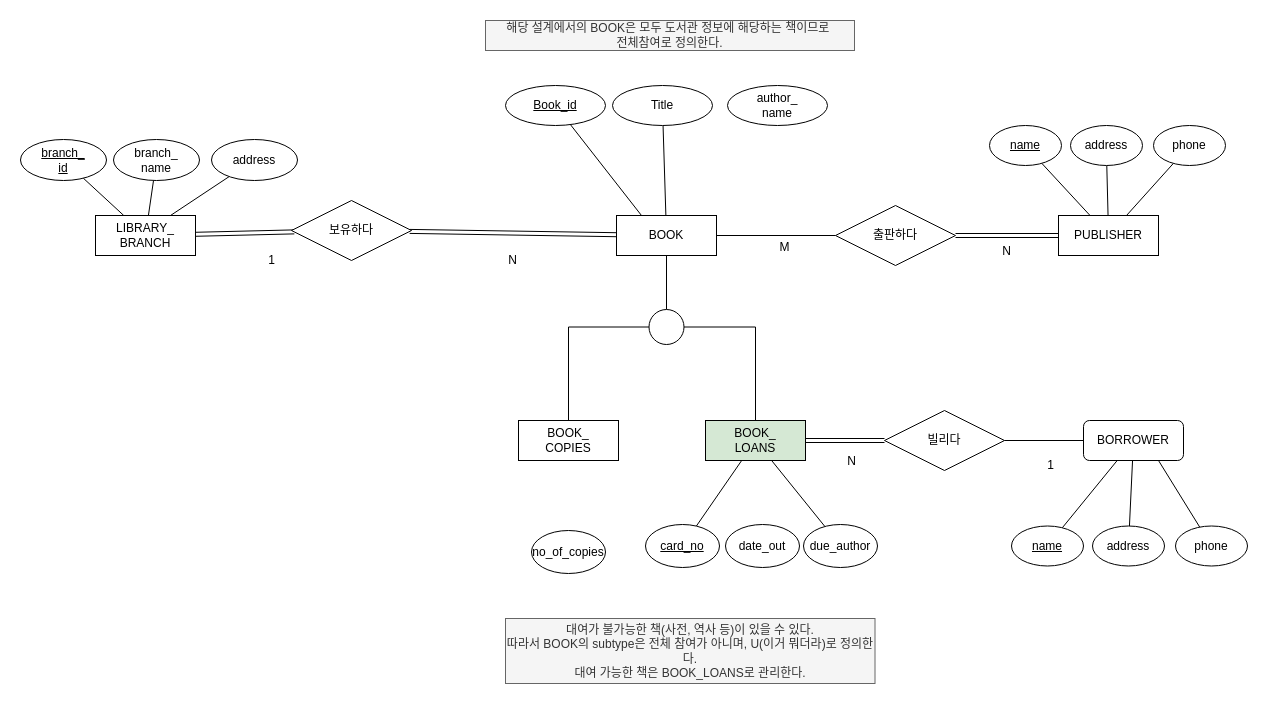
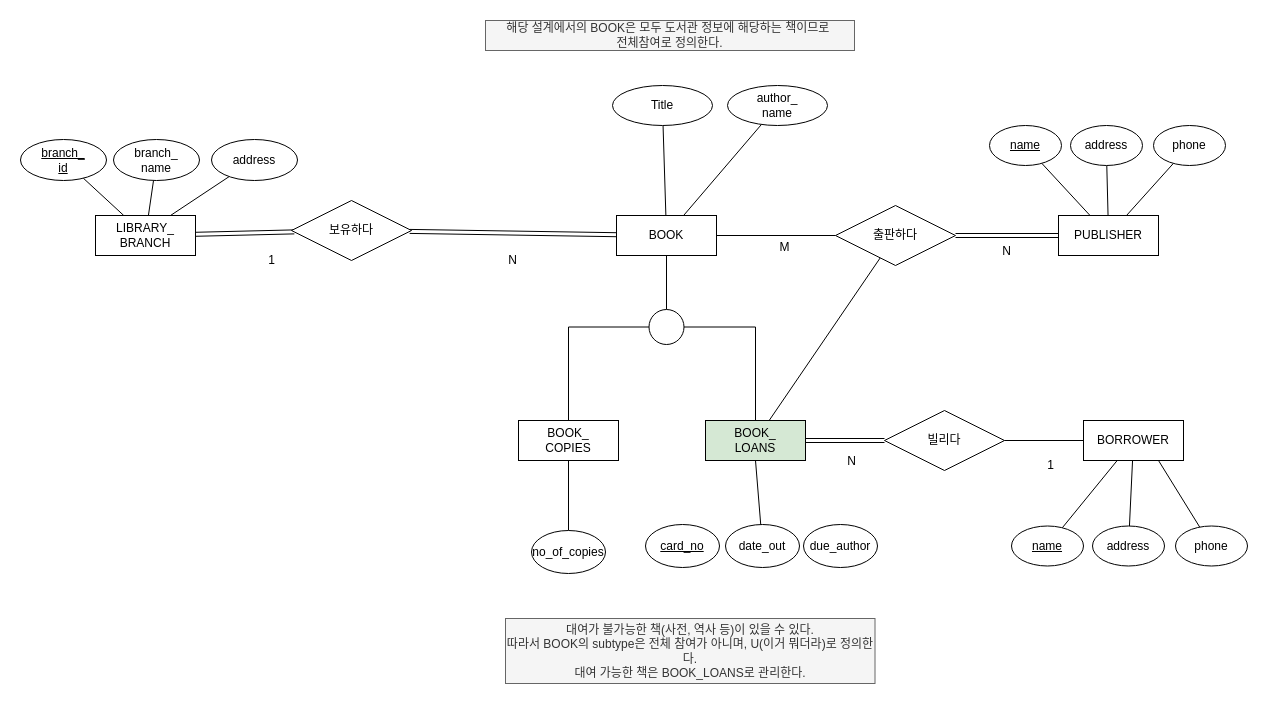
  <mxCell id="0" />
  <mxCell id="1" parent="0" />
  <mxCell id="2" style="rounded=0;orthogonalLoop=1;jettySize=auto;html=1;endArrow=none;endFill=0;" edge="1" parent="1" source="3" target="39"><mxGeometry relative="1" as="geometry" /></mxCell>
  <mxCell id="3" value="BOOK" style="whiteSpace=wrap;html=1;align=center;" vertex="1" parent="1"><mxGeometry x="616" y="215" width="100" height="40" as="geometry" /></mxCell>
  <mxCell id="4" value="BOOK_&lt;div&gt;COPIES&lt;/div&gt;" style="whiteSpace=wrap;html=1;align=center;" vertex="1" parent="1"><mxGeometry x="518" y="420" width="100" height="40" as="geometry" /></mxCell>
  <mxCell id="5" style="edgeStyle=orthogonalEdgeStyle;rounded=0;orthogonalLoop=1;jettySize=auto;html=1;entryX=0;entryY=0.5;entryDx=0;entryDy=0;endArrow=none;endFill=0;shape=link;" edge="1" parent="1" source="7" target="36"><mxGeometry relative="1" as="geometry" /></mxCell>
- <mxCell id="6" value="" style="rounded=0;orthogonalLoop=1;jettySize=auto;html=1;endArrow=none;endFill=0;" edge="1" parent="1" source="7" target="34"><mxGeometry relative="1" as="geometry" /></mxCell>
+ <mxCell id="6" value="" style="rounded=0;orthogonalLoop=1;jettySize=auto;html=1;endArrow=none;endFill=0;" edge="1" parent="1" source="7" target="25"><mxGeometry relative="1" as="geometry" /></mxCell>
  <mxCell id="7" value="BOOK_&lt;div&gt;LOANS&lt;/div&gt;" style="whiteSpace=wrap;html=1;align=center;fillColor=#d5e8d4;" vertex="1" parent="1"><mxGeometry x="705" y="420" width="100" height="40" as="geometry" /></mxCell>
- <mxCell id="8" value="&lt;u&gt;Book_id&lt;/u&gt;" style="ellipse;whiteSpace=wrap;html=1;align=center;" vertex="1" parent="1"><mxGeometry x="505" y="85" width="100" height="40" as="geometry" /></mxCell>
  <mxCell id="9" style="rounded=0;orthogonalLoop=1;jettySize=auto;html=1;endArrow=none;endFill=0;" edge="1" parent="1" source="10" target="3"><mxGeometry relative="1" as="geometry" /></mxCell>
  <mxCell id="10" value="Title" style="ellipse;whiteSpace=wrap;html=1;align=center;" vertex="1" parent="1"><mxGeometry x="612" y="85" width="100" height="40" as="geometry" /></mxCell>
- <mxCell id="11" style="rounded=0;orthogonalLoop=1;jettySize=auto;html=1;endArrow=none;endFill=0;entryX=0.25;entryY=0;entryDx=0;entryDy=0;" edge="1" parent="1" source="8" target="3"><mxGeometry relative="1" as="geometry"><mxPoint x="1100" y="-124" as="targetPoint" /></mxGeometry></mxCell>
  <mxCell id="12" value="" style="rounded=0;orthogonalLoop=1;jettySize=auto;html=1;endArrow=none;endFill=0;shape=link;" edge="1" parent="1" source="13" target="21"><mxGeometry relative="1" as="geometry" /></mxCell>
  <mxCell id="13" value="LIBRARY_&lt;div&gt;BRANCH&lt;/div&gt;" style="whiteSpace=wrap;html=1;align=center;" vertex="1" parent="1"><mxGeometry x="95" y="215" width="100" height="40" as="geometry" /></mxCell>
  <mxCell id="14" value="" style="rounded=0;orthogonalLoop=1;jettySize=auto;html=1;endArrow=none;endFill=0;" edge="1" parent="1" source="15" target="13"><mxGeometry relative="1" as="geometry" /></mxCell>
  <mxCell id="15" value="&lt;u&gt;branch_&lt;/u&gt;&lt;div&gt;&lt;u&gt;id&lt;/u&gt;&lt;/div&gt;" style="ellipse;whiteSpace=wrap;html=1;align=center;" vertex="1" parent="1"><mxGeometry x="20" y="139" width="86" height="41" as="geometry" /></mxCell>
  <mxCell id="16" value="" style="rounded=0;orthogonalLoop=1;jettySize=auto;html=1;endArrow=none;endFill=0;" edge="1" parent="1" source="17" target="13"><mxGeometry relative="1" as="geometry" /></mxCell>
  <mxCell id="17" value="branch_&lt;div&gt;name&lt;/div&gt;" style="ellipse;whiteSpace=wrap;html=1;align=center;" vertex="1" parent="1"><mxGeometry x="113" y="139" width="86" height="41" as="geometry" /></mxCell>
  <mxCell id="18" style="rounded=0;orthogonalLoop=1;jettySize=auto;html=1;entryX=0.75;entryY=0;entryDx=0;entryDy=0;endArrow=none;endFill=0;" edge="1" parent="1" source="19" target="13"><mxGeometry relative="1" as="geometry" /></mxCell>
  <mxCell id="19" value="address" style="ellipse;whiteSpace=wrap;html=1;align=center;" vertex="1" parent="1"><mxGeometry x="211" y="139" width="86" height="41" as="geometry" /></mxCell>
  <mxCell id="20" style="rounded=0;orthogonalLoop=1;jettySize=auto;html=1;endArrow=none;endFill=0;shape=link;" edge="1" parent="1" source="21" target="3"><mxGeometry relative="1" as="geometry" /></mxCell>
  <mxCell id="21" value="보유하다" style="shape=rhombus;perimeter=rhombusPerimeter;whiteSpace=wrap;html=1;align=center;" vertex="1" parent="1"><mxGeometry x="291" y="200" width="120" height="60" as="geometry" /></mxCell>
  <mxCell id="22" value="" style="rounded=0;orthogonalLoop=1;jettySize=auto;html=1;endArrow=none;endFill=0;shape=link;" edge="1" parent="1" source="23" target="25"><mxGeometry relative="1" as="geometry" /></mxCell>
  <mxCell id="23" value="PUBLISHER" style="whiteSpace=wrap;html=1;align=center;" vertex="1" parent="1"><mxGeometry x="1058" y="215" width="100" height="40" as="geometry" /></mxCell>
  <mxCell id="24" value="" style="rounded=0;orthogonalLoop=1;jettySize=auto;html=1;endArrow=none;endFill=0;" edge="1" parent="1" source="25" target="3"><mxGeometry relative="1" as="geometry" /></mxCell>
  <mxCell id="25" value="출판하다" style="shape=rhombus;perimeter=rhombusPerimeter;whiteSpace=wrap;html=1;align=center;" vertex="1" parent="1"><mxGeometry x="835" y="205" width="120" height="60" as="geometry" /></mxCell>
+ <mxCell id="26" style="rounded=0;orthogonalLoop=1;jettySize=auto;html=1;endArrow=none;endFill=0;" edge="1" parent="1" source="27" target="3"><mxGeometry relative="1" as="geometry" /></mxCell>
  <mxCell id="27" value="author_&lt;div&gt;name&lt;/div&gt;" style="ellipse;whiteSpace=wrap;html=1;align=center;" vertex="1" parent="1"><mxGeometry x="727" y="85" width="100" height="40" as="geometry" /></mxCell>
  <mxCell id="28" style="rounded=0;orthogonalLoop=1;jettySize=auto;html=1;endArrow=none;endFill=0;" edge="1" parent="1" source="29" target="23"><mxGeometry relative="1" as="geometry" /></mxCell>
  <mxCell id="29" value="&lt;u&gt;name&lt;/u&gt;" style="ellipse;whiteSpace=wrap;html=1;align=center;" vertex="1" parent="1"><mxGeometry x="989" y="125" width="72" height="40" as="geometry" /></mxCell>
  <mxCell id="30" value="" style="rounded=0;orthogonalLoop=1;jettySize=auto;html=1;endArrow=none;endFill=0;" edge="1" parent="1" source="31" target="23"><mxGeometry relative="1" as="geometry" /></mxCell>
  <mxCell id="31" value="address" style="ellipse;whiteSpace=wrap;html=1;align=center;" vertex="1" parent="1"><mxGeometry x="1070" y="125" width="72" height="40" as="geometry" /></mxCell>
  <mxCell id="32" style="rounded=0;orthogonalLoop=1;jettySize=auto;html=1;endArrow=none;endFill=0;" edge="1" parent="1" source="33" target="23"><mxGeometry relative="1" as="geometry" /></mxCell>
  <mxCell id="33" value="phone" style="ellipse;whiteSpace=wrap;html=1;align=center;" vertex="1" parent="1"><mxGeometry x="1153" y="125" width="72" height="40" as="geometry" /></mxCell>
  <mxCell id="34" value="&lt;u&gt;card_no&lt;/u&gt;" style="ellipse;whiteSpace=wrap;html=1;align=center;" vertex="1" parent="1"><mxGeometry x="645" y="524" width="74" height="43" as="geometry" /></mxCell>
  <mxCell id="35" style="edgeStyle=orthogonalEdgeStyle;rounded=0;orthogonalLoop=1;jettySize=auto;html=1;endArrow=none;endFill=0;" edge="1" parent="1" source="36" target="40"><mxGeometry relative="1" as="geometry" /></mxCell>
  <mxCell id="36" value="빌리다" style="shape=rhombus;perimeter=rhombusPerimeter;whiteSpace=wrap;html=1;align=center;" vertex="1" parent="1"><mxGeometry x="884" y="410" width="120" height="60" as="geometry" /></mxCell>
  <mxCell id="37" style="edgeStyle=orthogonalEdgeStyle;rounded=0;orthogonalLoop=1;jettySize=auto;html=1;endArrow=none;endFill=0;" edge="1" parent="1" source="39" target="4"><mxGeometry relative="1" as="geometry" /></mxCell>
  <mxCell id="38" style="edgeStyle=orthogonalEdgeStyle;rounded=0;orthogonalLoop=1;jettySize=auto;html=1;endArrow=none;endFill=0;" edge="1" parent="1" source="39" target="7"><mxGeometry relative="1" as="geometry" /></mxCell>
  <mxCell id="39" value="" style="ellipse;whiteSpace=wrap;html=1;aspect=fixed;" vertex="1" parent="1"><mxGeometry x="648.5" y="309" width="35" height="35" as="geometry" /></mxCell>
- <mxCell id="40" value="BORROWER" style="whiteSpace=wrap;html=1;align=center;rounded=1;" vertex="1" parent="1"><mxGeometry x="1083" y="420" width="100" height="40" as="geometry" /></mxCell>
+ <mxCell id="40" value="BORROWER" style="whiteSpace=wrap;html=1;align=center;" vertex="1" parent="1"><mxGeometry x="1083" y="420" width="100" height="40" as="geometry" /></mxCell>
+ <mxCell id="41" style="rounded=0;orthogonalLoop=1;jettySize=auto;html=1;entryX=0.5;entryY=1;entryDx=0;entryDy=0;endArrow=none;endFill=0;" edge="1" parent="1" source="42" target="7"><mxGeometry relative="1" as="geometry" /></mxCell>
  <mxCell id="42" value="date_out" style="ellipse;whiteSpace=wrap;html=1;align=center;" vertex="1" parent="1"><mxGeometry x="725" y="524" width="74" height="43" as="geometry" /></mxCell>
- <mxCell id="43" style="rounded=0;orthogonalLoop=1;jettySize=auto;html=1;endArrow=none;endFill=0;" edge="1" parent="1" source="44" target="7"><mxGeometry relative="1" as="geometry" /></mxCell>
  <mxCell id="44" value="due_author" style="ellipse;whiteSpace=wrap;html=1;align=center;" vertex="1" parent="1"><mxGeometry x="803" y="524" width="74" height="43" as="geometry" /></mxCell>
+ <mxCell id="45" style="rounded=0;orthogonalLoop=1;jettySize=auto;html=1;endArrow=none;endFill=0;" edge="1" parent="1" source="46" target="4"><mxGeometry relative="1" as="geometry" /></mxCell>
  <mxCell id="46" value="no_of_copies" style="ellipse;whiteSpace=wrap;html=1;align=center;" vertex="1" parent="1"><mxGeometry x="531" y="530" width="74" height="43" as="geometry" /></mxCell>
  <mxCell id="47" style="rounded=0;orthogonalLoop=1;jettySize=auto;html=1;endArrow=none;endFill=0;" edge="1" parent="1" source="48" target="40"><mxGeometry relative="1" as="geometry" /></mxCell>
  <mxCell id="48" value="&lt;u&gt;name&lt;/u&gt;" style="ellipse;whiteSpace=wrap;html=1;align=center;" vertex="1" parent="1"><mxGeometry x="1011" y="525.5" width="72" height="40" as="geometry" /></mxCell>
  <mxCell id="49" style="rounded=0;orthogonalLoop=1;jettySize=auto;html=1;endArrow=none;endFill=0;" edge="1" parent="1" source="50" target="40"><mxGeometry relative="1" as="geometry" /></mxCell>
  <mxCell id="50" value="address" style="ellipse;whiteSpace=wrap;html=1;align=center;" vertex="1" parent="1"><mxGeometry x="1092" y="525.5" width="72" height="40" as="geometry" /></mxCell>
  <mxCell id="51" style="rounded=0;orthogonalLoop=1;jettySize=auto;html=1;entryX=0.75;entryY=1;entryDx=0;entryDy=0;endArrow=none;endFill=0;" edge="1" parent="1" source="52" target="40"><mxGeometry relative="1" as="geometry" /></mxCell>
  <mxCell id="52" value="phone" style="ellipse;whiteSpace=wrap;html=1;align=center;" vertex="1" parent="1"><mxGeometry x="1175" y="525.5" width="72" height="40" as="geometry" /></mxCell>
  <mxCell id="53" value="해당 설계에서의 BOOK은 모두 도서관 정보에 해당하는 책이므로&amp;nbsp;&lt;div&gt;전체참여로 정의한다.&lt;/div&gt;" style="text;html=1;align=center;verticalAlign=middle;whiteSpace=wrap;rounded=0;fillColor=#f5f5f5;fontColor=#333333;strokeColor=#666666;" vertex="1" parent="1"><mxGeometry x="485" y="20" width="369" height="30" as="geometry" /></mxCell>
  <mxCell id="54" value="대여가 불가능한 책(사전, 역사 등)이 있을 수 있다.&lt;div&gt;따라서 BOOK의 subtype은 전체 참여가 아니며,&amp;nbsp;&lt;span style=&quot;background-color: initial;&quot;&gt;U(이거 뭐더라)로 정의한다.&lt;/span&gt;&lt;/div&gt;&lt;div&gt;대여 가능한 책은 BOOK_LOANS로 관리한다.&lt;/div&gt;" style="text;html=1;align=center;verticalAlign=middle;whiteSpace=wrap;rounded=0;fillColor=#f5f5f5;fontColor=#333333;strokeColor=#666666;" vertex="1" parent="1"><mxGeometry x="505" y="618" width="369.5" height="65" as="geometry" /></mxCell>
  <mxCell id="55" value="N" style="text;html=1;align=center;verticalAlign=middle;resizable=0;points=[];autosize=1;strokeColor=none;fillColor=none;" vertex="1" parent="1"><mxGeometry x="837" y="448" width="27" height="26" as="geometry" /></mxCell>
  <mxCell id="56" value="1" style="text;html=1;align=center;verticalAlign=middle;resizable=0;points=[];autosize=1;strokeColor=none;fillColor=none;" vertex="1" parent="1"><mxGeometry x="1037" y="452" width="25" height="26" as="geometry" /></mxCell>
  <mxCell id="57" value="N" style="text;html=1;align=center;verticalAlign=middle;resizable=0;points=[];autosize=1;strokeColor=none;fillColor=none;" vertex="1" parent="1"><mxGeometry x="992" y="238" width="27" height="26" as="geometry" /></mxCell>
  <mxCell id="58" value="M" style="text;html=1;align=center;verticalAlign=middle;resizable=0;points=[];autosize=1;strokeColor=none;fillColor=none;" vertex="1" parent="1"><mxGeometry x="770" y="234" width="28" height="26" as="geometry" /></mxCell>
  <mxCell id="59" value="N" style="text;html=1;align=center;verticalAlign=middle;resizable=0;points=[];autosize=1;strokeColor=none;fillColor=none;" vertex="1" parent="1"><mxGeometry x="498" y="247" width="27" height="26" as="geometry" /></mxCell>
  <mxCell id="60" value="1" style="text;html=1;align=center;verticalAlign=middle;resizable=0;points=[];autosize=1;strokeColor=none;fillColor=none;" vertex="1" parent="1"><mxGeometry x="258" y="247" width="25" height="26" as="geometry" /></mxCell>
